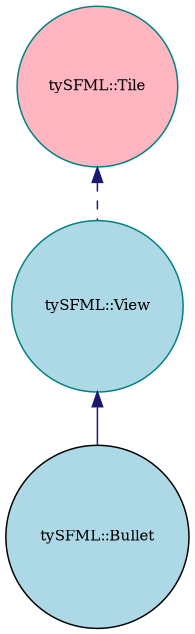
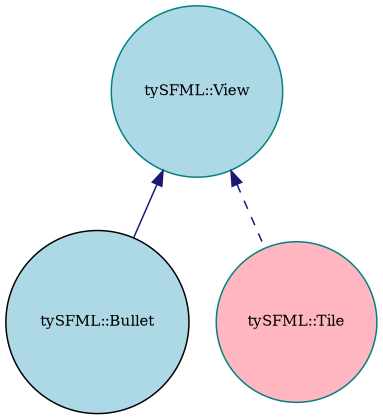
  digraph {
    fontname="DejaVu Serif"
    node [color=teal fillcolor=lightblue fontname="DejaVu Serif" fontsize=10 shape=circle style=filled]
    edge [color=midnightblue dir=back fontname="DejaVu Serif" fontsize=10 labelfontname=Helvetica labelfontsize=10]
    n1 [fontcolor=black height=0.2 label="tySFML::View" width=0.4]
    n2 [color=black height=0.2 label="tySFML::Bullet" width=0.4]
    n3 [fillcolor=lightpink height=0.2 label="tySFML::Tile" width=0.4]
    n1 -> n2 [style=solid]
-   n3 -> n1 [style=dashed]
+   n1 -> n3 [style=dashed]
  }
